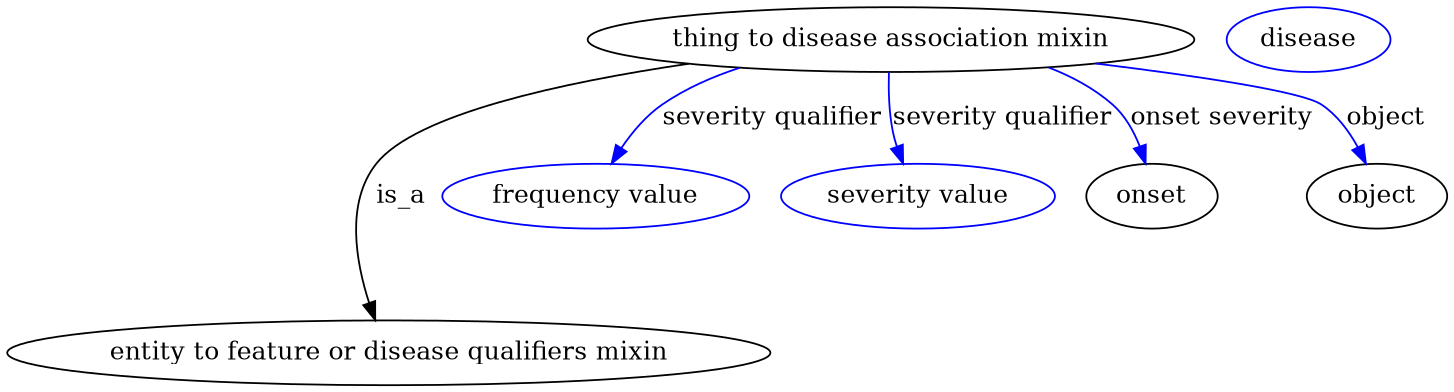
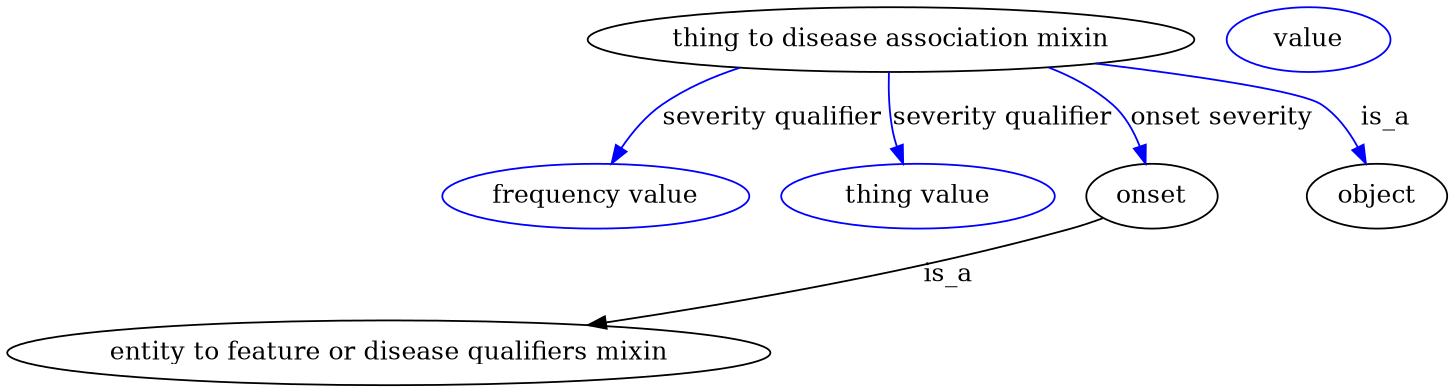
  digraph {
    edge [color=blue style=solid]
    n1 [height=0.5 label="thing to disease association mixin" width=3.6288]
    "entity to feature or disease qualifiers mixin" [height=0.5 width=4.5315]
    n3 [color=blue height=0.5 label="frequency value" width=1.8776]
-   n4 [color=blue height=0.5 label="severity value" width=1.661]
+   n4 [color=blue height=0.5 label="thing value" width=1.661]
    n5 [color=black height=0.5 label=onset width=0.81243]
    object [height=0.5 width=0.9027]
-   n7 [color=blue height=0.5 label=disease width=1.011]
-   n1 -> "entity to feature or disease qualifiers mixin" [label=is_a color="" style=""]
+   n7 [color=blue height=0.5 label=value width=1.011]
+   n5 -> "entity to feature or disease qualifiers mixin" [label=is_a color="" style=""]
    n1 -> n3 [label="severity qualifier"]
    n1 -> n4 [label="severity qualifier"]
    n1 -> n5 [label="onset severity"]
-   n1 -> object [label=object]
+   n1 -> object [label=is_a]
  }
